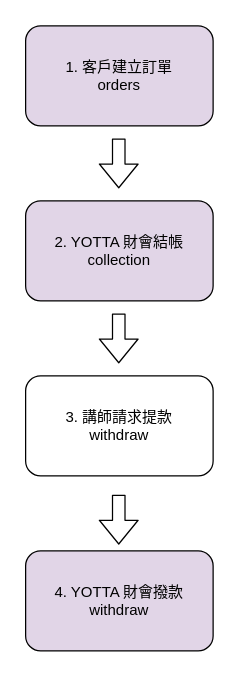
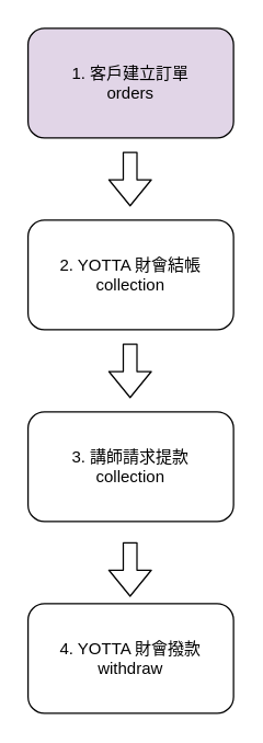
  <mxCell id="0" />
  <mxCell id="1" parent="0" />
  <mxCell id="2" value="1. 客戶建立訂單&lt;br&gt;orders" style="rounded=1;whiteSpace=wrap;html=1;fillColor=#e1d5e7;" vertex="1" parent="1"><mxGeometry x="20" y="20" width="150" height="80" as="geometry" /></mxCell>
- <mxCell id="3" value="2. YOTTA 財會結帳&lt;br&gt;collection" style="rounded=1;whiteSpace=wrap;html=1;fillColor=#e1d5e7;" vertex="1" parent="1"><mxGeometry x="20" y="160" width="150" height="80" as="geometry" /></mxCell>
- <mxCell id="4" value="3. 講師請求提款&lt;br&gt;withdraw" style="rounded=1;whiteSpace=wrap;html=1;" vertex="1" parent="1"><mxGeometry x="20" y="300" width="150" height="80" as="geometry" /></mxCell>
- <mxCell id="5" value="4. YOTTA 財會撥款&lt;br&gt;withdraw" style="rounded=1;whiteSpace=wrap;html=1;fillColor=#e1d5e7;" vertex="1" parent="1"><mxGeometry x="20" y="440" width="150" height="80" as="geometry" /></mxCell>
+ <mxCell id="3" value="2. YOTTA 財會結帳&lt;br&gt;collection" style="rounded=1;whiteSpace=wrap;html=1;" vertex="1" parent="1"><mxGeometry x="20" y="160" width="150" height="80" as="geometry" /></mxCell>
+ <mxCell id="4" value="3. 講師請求提款&lt;br&gt;collection" style="rounded=1;whiteSpace=wrap;html=1;" vertex="1" parent="1"><mxGeometry x="20" y="300" width="150" height="80" as="geometry" /></mxCell>
+ <mxCell id="5" value="4. YOTTA 財會撥款&lt;br&gt;withdraw" style="rounded=1;whiteSpace=wrap;html=1;" vertex="1" parent="1"><mxGeometry x="20" y="440" width="150" height="80" as="geometry" /></mxCell>
  <mxCell id="6" value="" style="shape=flexArrow;endArrow=classic;html=1;" edge="1" parent="1"><mxGeometry width="50" height="50" relative="1" as="geometry"><mxPoint x="94.5" y="110" as="sourcePoint" /><mxPoint x="94.5" y="150" as="targetPoint" /></mxGeometry></mxCell>
  <mxCell id="7" value="" style="shape=flexArrow;endArrow=classic;html=1;" edge="1" parent="1"><mxGeometry width="50" height="50" relative="1" as="geometry"><mxPoint x="94.5" y="250" as="sourcePoint" /><mxPoint x="94.5" y="290" as="targetPoint" /></mxGeometry></mxCell>
  <mxCell id="8" value="" style="shape=flexArrow;endArrow=classic;html=1;" edge="1" parent="1"><mxGeometry width="50" height="50" relative="1" as="geometry"><mxPoint x="94.5" y="395" as="sourcePoint" /><mxPoint x="94.5" y="435" as="targetPoint" /></mxGeometry></mxCell>
